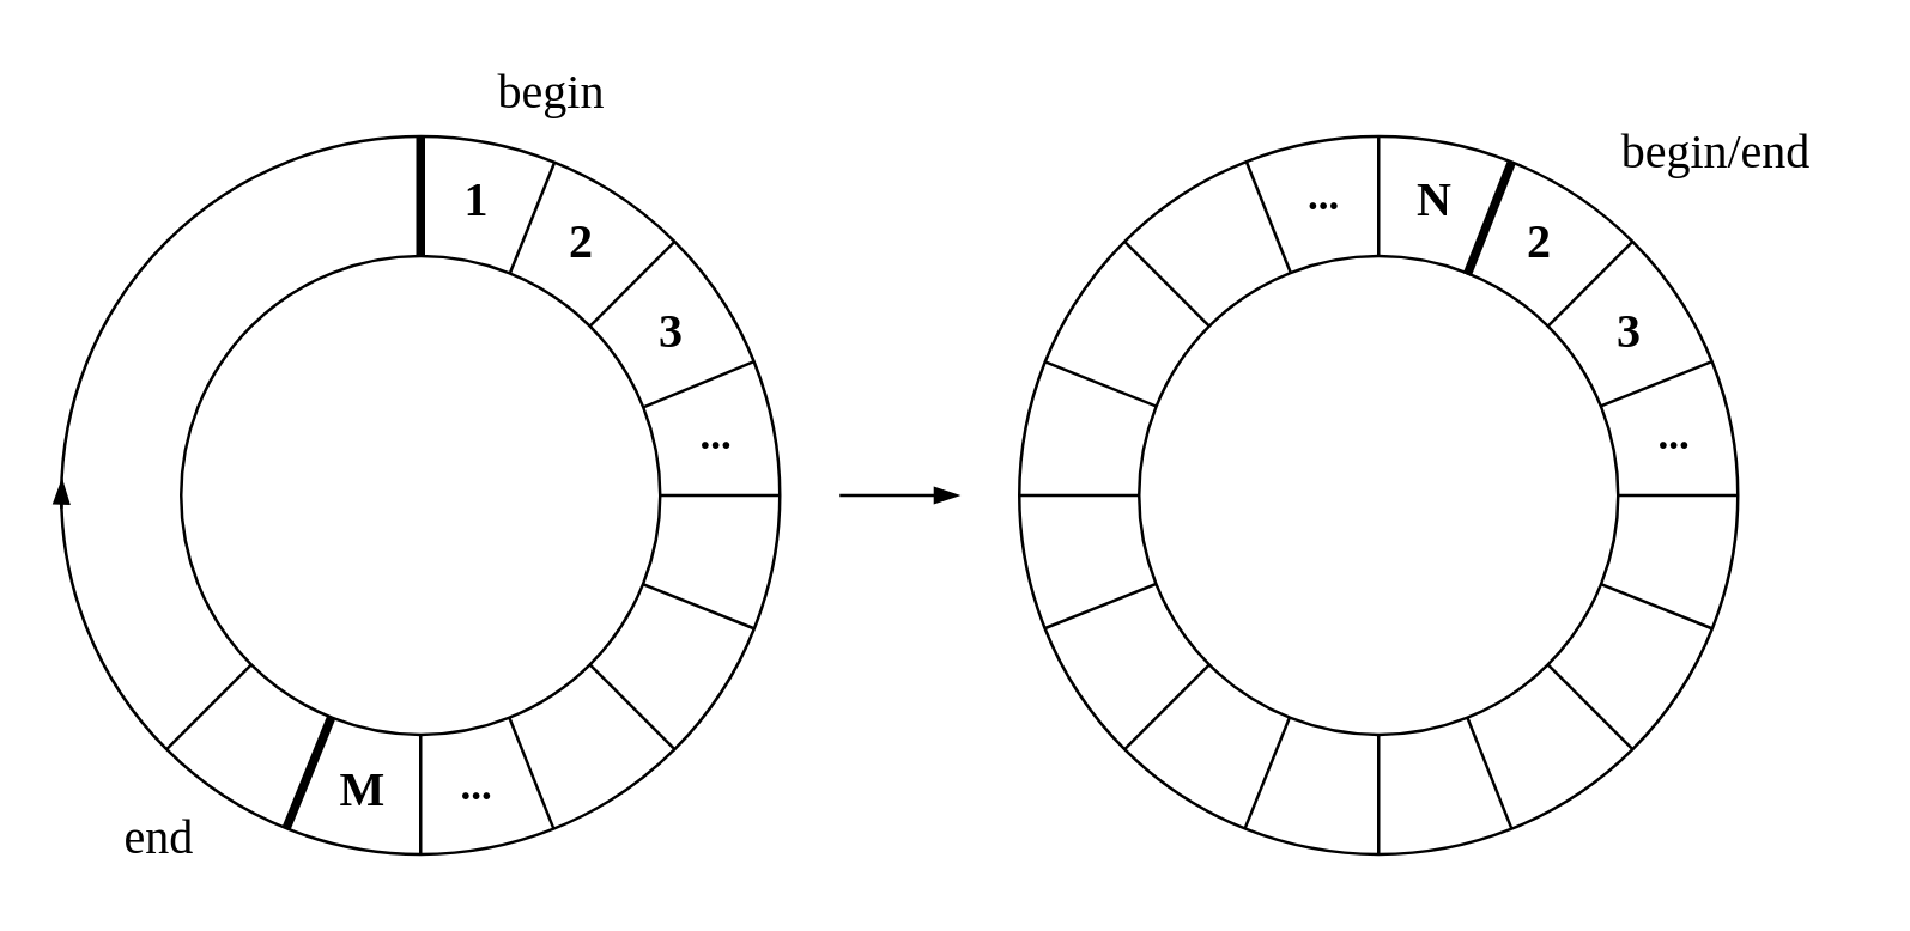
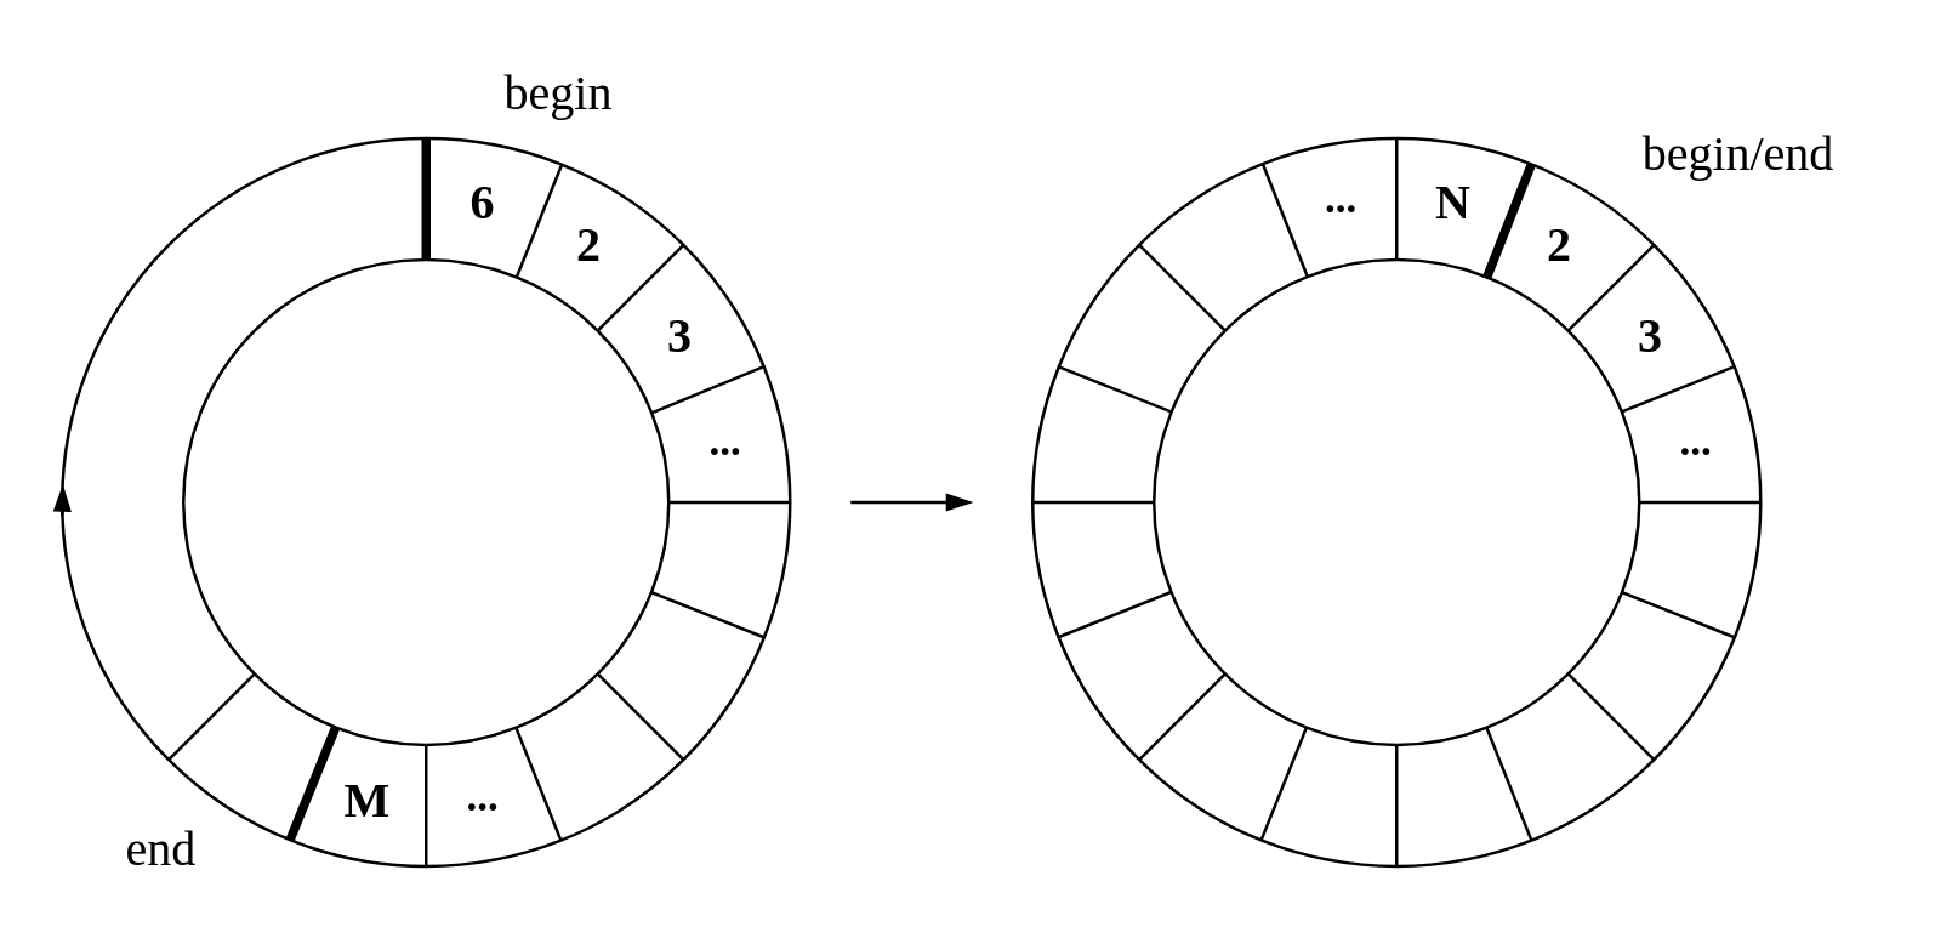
  <mxCell id="0" />
  <mxCell id="1" parent="0" />
  <mxCell id="2" value="" style="ellipse;whiteSpace=wrap;html=1;aspect=fixed;fillColor=none;" vertex="1" parent="1"><mxGeometry x="340" y="45" width="240" height="240" as="geometry" /></mxCell>
  <mxCell id="3" value="" style="ellipse;whiteSpace=wrap;html=1;aspect=fixed;fillColor=none;" vertex="1" parent="1"><mxGeometry x="20" y="45" width="240" height="240" as="geometry" /></mxCell>
  <mxCell id="4" value="" style="endArrow=none;html=1;rounded=0;" edge="1" parent="1"><mxGeometry width="50" height="50" relative="1" as="geometry"><mxPoint x="140" y="285" as="sourcePoint" /><mxPoint x="140" y="45" as="targetPoint" /></mxGeometry></mxCell>
  <mxCell id="5" value="" style="endArrow=none;html=1;rounded=0;exitX=0;exitY=0.5;exitDx=0;exitDy=0;" edge="1" parent="1" source="12"><mxGeometry width="50" height="50" relative="1" as="geometry"><mxPoint x="20" y="165" as="sourcePoint" /><mxPoint x="260" y="165" as="targetPoint" /></mxGeometry></mxCell>
  <mxCell id="6" value="" style="endArrow=none;html=1;rounded=0;entryX=1;entryY=0;entryDx=0;entryDy=0;exitX=0;exitY=1;exitDx=0;exitDy=0;" edge="1" parent="1" source="3" target="3"><mxGeometry width="50" height="50" relative="1" as="geometry"><mxPoint x="-20" y="325" as="sourcePoint" /><mxPoint x="300" y="5" as="targetPoint" /></mxGeometry></mxCell>
  <mxCell id="7" value="" style="endArrow=none;html=1;rounded=0;entryX=0;entryY=0;entryDx=0;entryDy=0;exitX=1;exitY=1;exitDx=0;exitDy=0;" edge="1" parent="1" source="3" target="12"><mxGeometry width="50" height="50" relative="1" as="geometry"><mxPoint x="300" y="325" as="sourcePoint" /><mxPoint x="-20" y="5" as="targetPoint" /></mxGeometry></mxCell>
  <mxCell id="8" value="" style="endArrow=none;html=1;rounded=0;entryX=0.034;entryY=0.313;entryDx=0;entryDy=0;entryPerimeter=0;exitX=0.963;exitY=0.685;exitDx=0;exitDy=0;exitPerimeter=0;" edge="1" parent="1" source="3" target="12"><mxGeometry width="50" height="50" relative="1" as="geometry"><mxPoint x="340" y="245" as="sourcePoint" /><mxPoint x="-60" y="85" as="targetPoint" /></mxGeometry></mxCell>
  <mxCell id="9" value="" style="endArrow=none;html=1;rounded=0;entryX=0.316;entryY=0.036;entryDx=0;entryDy=0;entryPerimeter=0;exitX=0.685;exitY=0.964;exitDx=0;exitDy=0;exitPerimeter=0;" edge="1" parent="1" source="3" target="12"><mxGeometry width="50" height="50" relative="1" as="geometry"><mxPoint x="220" y="365" as="sourcePoint" /><mxPoint x="60" y="-35" as="targetPoint" /></mxGeometry></mxCell>
  <mxCell id="10" value="" style="endArrow=none;html=1;rounded=0;entryX=0.686;entryY=0.037;entryDx=0;entryDy=0;entryPerimeter=0;exitX=0.314;exitY=0.964;exitDx=0;exitDy=0;exitPerimeter=0;" edge="1" parent="1" source="3" target="3"><mxGeometry width="50" height="50" relative="1" as="geometry"><mxPoint x="60" y="365" as="sourcePoint" /><mxPoint x="220" y="-35" as="targetPoint" /></mxGeometry></mxCell>
  <mxCell id="11" value="" style="endArrow=none;html=1;rounded=0;entryX=0.963;entryY=0.314;entryDx=0;entryDy=0;entryPerimeter=0;" edge="1" parent="1" source="12" target="3"><mxGeometry width="50" height="50" relative="1" as="geometry"><mxPoint x="-60" y="245" as="sourcePoint" /><mxPoint x="340" y="85" as="targetPoint" /></mxGeometry></mxCell>
  <mxCell id="12" value="" style="ellipse;whiteSpace=wrap;html=1;aspect=fixed;fillColor=default;" vertex="1" parent="1"><mxGeometry x="60" y="85" width="160" height="160" as="geometry" /></mxCell>
- <mxCell id="13" value="&lt;b&gt;&lt;font style=&quot;font-size: 16px;&quot; face=&quot;Verdana&quot;&gt;1&lt;/font&gt;&lt;/b&gt;" style="text;html=1;strokeColor=none;fillColor=none;align=center;verticalAlign=middle;whiteSpace=wrap;rounded=0;" vertex="1" parent="1"><mxGeometry x="149" y="56" width="20" height="20" as="geometry" /></mxCell>
+ <mxCell id="13" value="&lt;b&gt;&lt;font style=&quot;font-size: 16px;&quot; face=&quot;Verdana&quot;&gt;6&lt;/font&gt;&lt;/b&gt;" style="text;html=1;strokeColor=none;fillColor=none;align=center;verticalAlign=middle;whiteSpace=wrap;rounded=0;" vertex="1" parent="1"><mxGeometry x="149" y="56" width="20" height="20" as="geometry" /></mxCell>
  <mxCell id="14" value="&lt;b&gt;&lt;font style=&quot;font-size: 16px;&quot; face=&quot;Verdana&quot;&gt;2&lt;/font&gt;&lt;/b&gt;" style="text;html=1;strokeColor=none;fillColor=none;align=center;verticalAlign=middle;whiteSpace=wrap;rounded=0;" vertex="1" parent="1"><mxGeometry x="184" y="70" width="20" height="20" as="geometry" /></mxCell>
  <mxCell id="15" value="&lt;b&gt;&lt;font style=&quot;font-size: 16px;&quot; face=&quot;Verdana&quot;&gt;3&lt;/font&gt;&lt;/b&gt;" style="text;html=1;strokeColor=none;fillColor=none;align=center;verticalAlign=middle;whiteSpace=wrap;rounded=0;" vertex="1" parent="1"><mxGeometry x="214" y="100" width="20" height="20" as="geometry" /></mxCell>
  <mxCell id="16" value="&lt;b&gt;&lt;font style=&quot;font-size: 14px;&quot; face=&quot;Verdana&quot;&gt;...&lt;/font&gt;&lt;/b&gt;" style="text;html=1;strokeColor=none;fillColor=none;align=center;verticalAlign=middle;whiteSpace=wrap;rounded=0;" vertex="1" parent="1"><mxGeometry x="229" y="136" width="20" height="20" as="geometry" /></mxCell>
  <mxCell id="17" value="&lt;b&gt;&lt;font style=&quot;font-size: 16px;&quot; face=&quot;Verdana&quot;&gt;M&lt;/font&gt;&lt;/b&gt;" style="text;html=1;strokeColor=none;fillColor=none;align=center;verticalAlign=middle;whiteSpace=wrap;rounded=0;" vertex="1" parent="1"><mxGeometry x="111" y="253" width="20" height="20" as="geometry" /></mxCell>
  <mxCell id="18" value="&lt;b&gt;&lt;font style=&quot;font-size: 14px;&quot; face=&quot;Verdana&quot;&gt;...&lt;/font&gt;&lt;/b&gt;" style="text;html=1;strokeColor=none;fillColor=none;align=center;verticalAlign=middle;whiteSpace=wrap;rounded=0;" vertex="1" parent="1"><mxGeometry x="149" y="253" width="20" height="20" as="geometry" /></mxCell>
  <mxCell id="19" value="&lt;font style=&quot;font-size: 16px;&quot; face=&quot;Verdana&quot;&gt;begin&lt;/font&gt;" style="text;html=1;strokeColor=none;fillColor=none;align=center;verticalAlign=middle;whiteSpace=wrap;rounded=0;rotation=0;" vertex="1" parent="1"><mxGeometry x="154" y="20" width="60" height="20" as="geometry" /></mxCell>
  <mxCell id="20" value="&lt;font style=&quot;font-size: 16px;&quot; face=&quot;Verdana&quot;&gt;end&lt;/font&gt;" style="text;html=1;strokeColor=none;fillColor=none;align=center;verticalAlign=middle;whiteSpace=wrap;rounded=0;rotation=0;" vertex="1" parent="1"><mxGeometry x="33" y="269" width="40" height="20" as="geometry" /></mxCell>
  <mxCell id="21" value="" style="endArrow=blockThin;html=1;rounded=0;endFill=1;entryX=0.001;entryY=0.477;entryDx=0;entryDy=0;entryPerimeter=0;exitX=0;exitY=0.518;exitDx=0;exitDy=0;exitPerimeter=0;" edge="1" parent="1" source="3" target="3"><mxGeometry width="50" height="50" relative="1" as="geometry"><mxPoint x="0" y="175" as="sourcePoint" /><mxPoint x="0" y="156" as="targetPoint" /></mxGeometry></mxCell>
  <mxCell id="22" value="" style="endArrow=none;html=1;rounded=0;" edge="1" parent="1"><mxGeometry width="50" height="50" relative="1" as="geometry"><mxPoint x="460" y="285" as="sourcePoint" /><mxPoint x="460" y="45" as="targetPoint" /></mxGeometry></mxCell>
  <mxCell id="23" value="" style="endArrow=none;html=1;rounded=0;exitX=0;exitY=0.5;exitDx=0;exitDy=0;" edge="1" parent="1" source="2"><mxGeometry width="50" height="50" relative="1" as="geometry"><mxPoint x="340" y="165" as="sourcePoint" /><mxPoint x="580" y="165" as="targetPoint" /></mxGeometry></mxCell>
  <mxCell id="24" value="" style="endArrow=none;html=1;rounded=0;entryX=1;entryY=0;entryDx=0;entryDy=0;exitX=0;exitY=1;exitDx=0;exitDy=0;" edge="1" parent="1" source="2" target="2"><mxGeometry width="50" height="50" relative="1" as="geometry"><mxPoint x="300" y="325" as="sourcePoint" /><mxPoint x="620" y="5" as="targetPoint" /></mxGeometry></mxCell>
  <mxCell id="25" value="" style="endArrow=none;html=1;rounded=0;entryX=0;entryY=0;entryDx=0;entryDy=0;exitX=1;exitY=1;exitDx=0;exitDy=0;" edge="1" parent="1" source="2" target="2"><mxGeometry width="50" height="50" relative="1" as="geometry"><mxPoint x="620" y="325" as="sourcePoint" /><mxPoint x="300" y="5" as="targetPoint" /></mxGeometry></mxCell>
  <mxCell id="26" value="" style="endArrow=none;html=1;rounded=0;entryX=0.036;entryY=0.314;entryDx=0;entryDy=0;entryPerimeter=0;exitX=0.963;exitY=0.685;exitDx=0;exitDy=0;exitPerimeter=0;" edge="1" parent="1" source="2" target="2"><mxGeometry width="50" height="50" relative="1" as="geometry"><mxPoint x="660" y="245" as="sourcePoint" /><mxPoint x="260" y="85" as="targetPoint" /></mxGeometry></mxCell>
  <mxCell id="27" value="" style="endArrow=none;html=1;rounded=0;entryX=0.316;entryY=0.035;entryDx=0;entryDy=0;entryPerimeter=0;exitX=0.685;exitY=0.964;exitDx=0;exitDy=0;exitPerimeter=0;" edge="1" parent="1" source="2" target="2"><mxGeometry width="50" height="50" relative="1" as="geometry"><mxPoint x="540" y="365" as="sourcePoint" /><mxPoint x="380" y="-35" as="targetPoint" /></mxGeometry></mxCell>
  <mxCell id="28" value="" style="endArrow=none;html=1;rounded=0;entryX=0.686;entryY=0.037;entryDx=0;entryDy=0;entryPerimeter=0;exitX=0.314;exitY=0.964;exitDx=0;exitDy=0;exitPerimeter=0;" edge="1" parent="1" source="2" target="2"><mxGeometry width="50" height="50" relative="1" as="geometry"><mxPoint x="380" y="365" as="sourcePoint" /><mxPoint x="540" y="-35" as="targetPoint" /></mxGeometry></mxCell>
  <mxCell id="29" value="" style="endArrow=none;html=1;rounded=0;entryX=0.963;entryY=0.314;entryDx=0;entryDy=0;entryPerimeter=0;exitX=0.036;exitY=0.685;exitDx=0;exitDy=0;exitPerimeter=0;" edge="1" parent="1" source="2" target="2"><mxGeometry width="50" height="50" relative="1" as="geometry"><mxPoint x="260" y="245" as="sourcePoint" /><mxPoint x="660" y="85" as="targetPoint" /></mxGeometry></mxCell>
  <mxCell id="30" value="&lt;b&gt;&lt;font style=&quot;font-size: 16px;&quot; face=&quot;Verdana&quot;&gt;N&lt;/font&gt;&lt;/b&gt;" style="text;html=1;strokeColor=none;fillColor=none;align=center;verticalAlign=middle;whiteSpace=wrap;rounded=0;" vertex="1" parent="1"><mxGeometry x="469" y="56" width="20" height="20" as="geometry" /></mxCell>
  <mxCell id="31" value="&lt;b&gt;&lt;font style=&quot;font-size: 16px;&quot; face=&quot;Verdana&quot;&gt;2&lt;/font&gt;&lt;/b&gt;" style="text;html=1;strokeColor=none;fillColor=none;align=center;verticalAlign=middle;whiteSpace=wrap;rounded=0;" vertex="1" parent="1"><mxGeometry x="504" y="70" width="20" height="20" as="geometry" /></mxCell>
  <mxCell id="32" value="&lt;b&gt;&lt;font style=&quot;font-size: 16px;&quot; face=&quot;Verdana&quot;&gt;3&lt;/font&gt;&lt;/b&gt;" style="text;html=1;strokeColor=none;fillColor=none;align=center;verticalAlign=middle;whiteSpace=wrap;rounded=0;" vertex="1" parent="1"><mxGeometry x="534" y="100" width="20" height="20" as="geometry" /></mxCell>
  <mxCell id="33" value="&lt;b&gt;&lt;font style=&quot;font-size: 14px;&quot; face=&quot;Verdana&quot;&gt;...&lt;/font&gt;&lt;/b&gt;" style="text;html=1;strokeColor=none;fillColor=none;align=center;verticalAlign=middle;whiteSpace=wrap;rounded=0;" vertex="1" parent="1"><mxGeometry x="549" y="136" width="20" height="20" as="geometry" /></mxCell>
  <mxCell id="34" value="&lt;font style=&quot;font-size: 16px;&quot; face=&quot;Verdana&quot;&gt;begin/end&lt;/font&gt;" style="text;html=1;strokeColor=none;fillColor=none;align=center;verticalAlign=middle;whiteSpace=wrap;rounded=0;rotation=0;" vertex="1" parent="1"><mxGeometry x="530" y="40" width="86" height="20" as="geometry" /></mxCell>
  <mxCell id="35" value="&lt;b&gt;&lt;font style=&quot;font-size: 14px;&quot; face=&quot;Verdana&quot;&gt;...&lt;/font&gt;&lt;/b&gt;" style="text;html=1;strokeColor=none;fillColor=none;align=center;verticalAlign=middle;whiteSpace=wrap;rounded=0;" vertex="1" parent="1"><mxGeometry x="432" y="56" width="20" height="20" as="geometry" /></mxCell>
  <mxCell id="36" value="" style="ellipse;whiteSpace=wrap;html=1;aspect=fixed;fillColor=default;" vertex="1" parent="1"><mxGeometry x="380" y="85" width="160" height="160" as="geometry" /></mxCell>
  <mxCell id="37" value="" style="endArrow=blockThin;html=1;rounded=0;endFill=1;" edge="1" parent="1"><mxGeometry width="50" height="50" relative="1" as="geometry"><mxPoint x="280" y="165" as="sourcePoint" /><mxPoint x="320" y="165" as="targetPoint" /></mxGeometry></mxCell>
  <mxCell id="38" value="" style="endArrow=none;html=1;rounded=0;exitX=0.5;exitY=0;exitDx=0;exitDy=0;entryX=0.5;entryY=0;entryDx=0;entryDy=0;strokeWidth=3;" edge="1" parent="1" source="12" target="3"><mxGeometry width="50" height="50" relative="1" as="geometry"><mxPoint x="110" y="45" as="sourcePoint" /><mxPoint x="160" y="-5" as="targetPoint" /></mxGeometry></mxCell>
  <mxCell id="39" value="" style="endArrow=none;html=1;rounded=0;exitX=0.685;exitY=0.039;exitDx=0;exitDy=0;exitPerimeter=0;entryX=0.685;entryY=0.036;entryDx=0;entryDy=0;entryPerimeter=0;strokeWidth=3;" edge="1" parent="1" source="36" target="2"><mxGeometry width="50" height="50" relative="1" as="geometry"><mxPoint x="504" y="95" as="sourcePoint" /><mxPoint x="524" y="5" as="targetPoint" /></mxGeometry></mxCell>
  <mxCell id="40" value="" style="endArrow=none;html=1;rounded=0;entryX=0.313;entryY=0.965;entryDx=0;entryDy=0;entryPerimeter=0;exitX=0.313;exitY=0.964;exitDx=0;exitDy=0;exitPerimeter=0;strokeWidth=3;" edge="1" parent="1" source="3" target="12"><mxGeometry width="50" height="50" relative="1" as="geometry"><mxPoint x="80" y="375" as="sourcePoint" /><mxPoint x="130" y="325" as="targetPoint" /></mxGeometry></mxCell>
